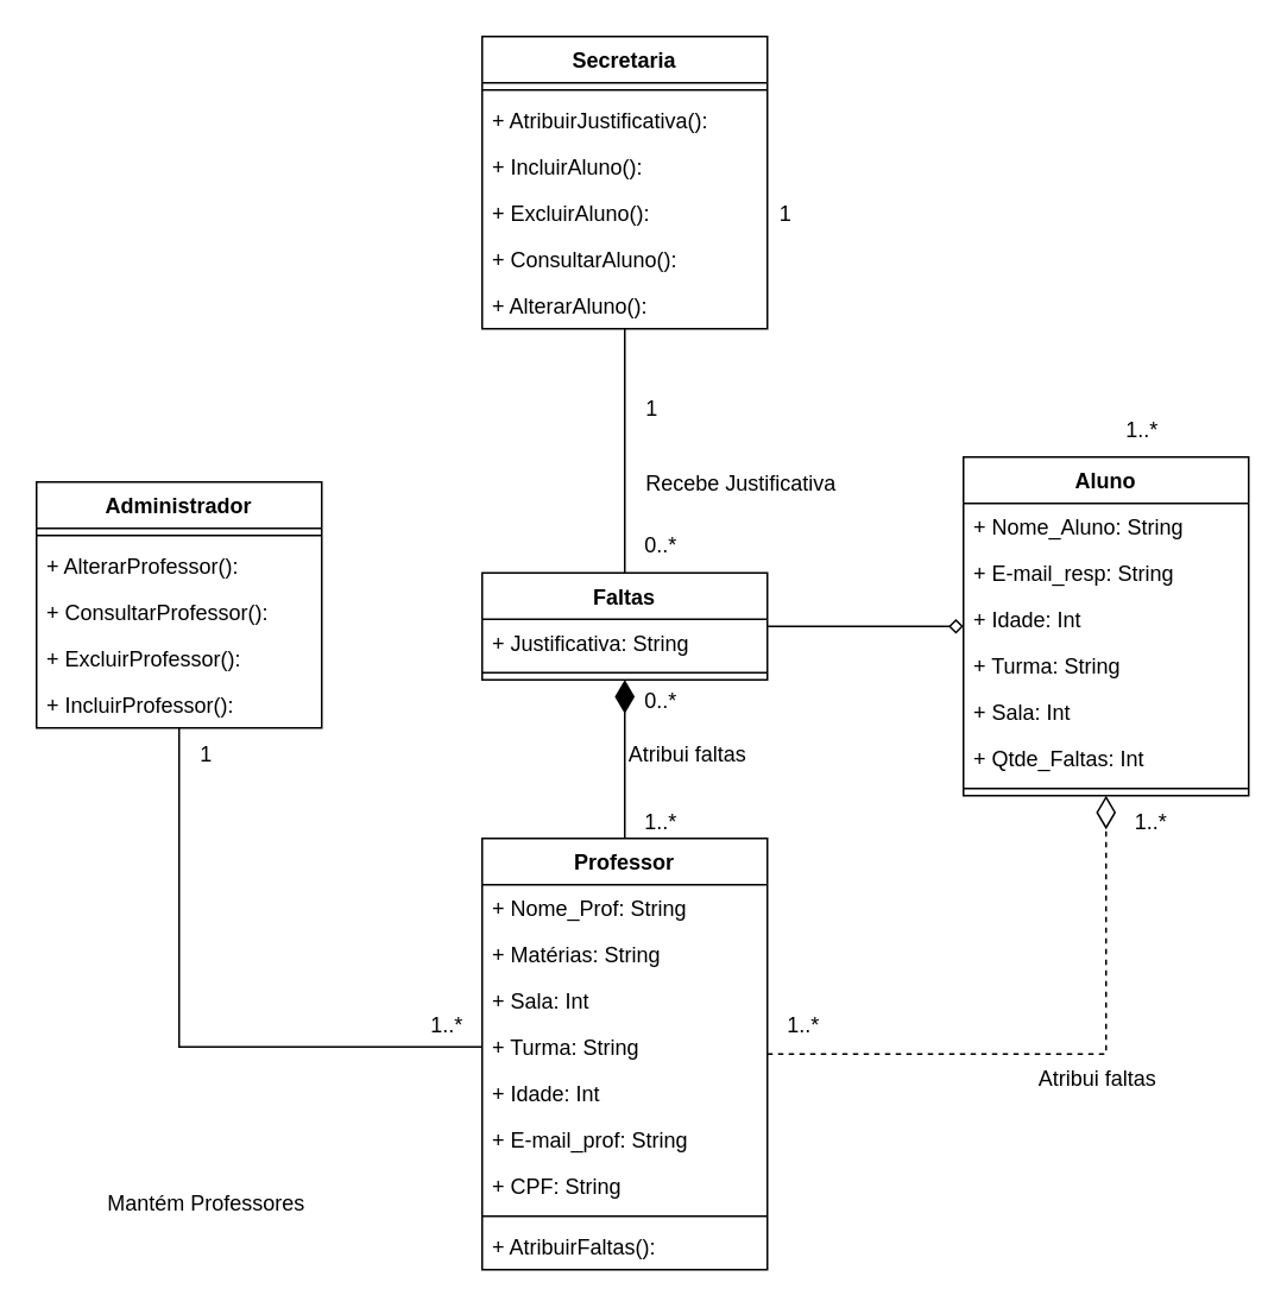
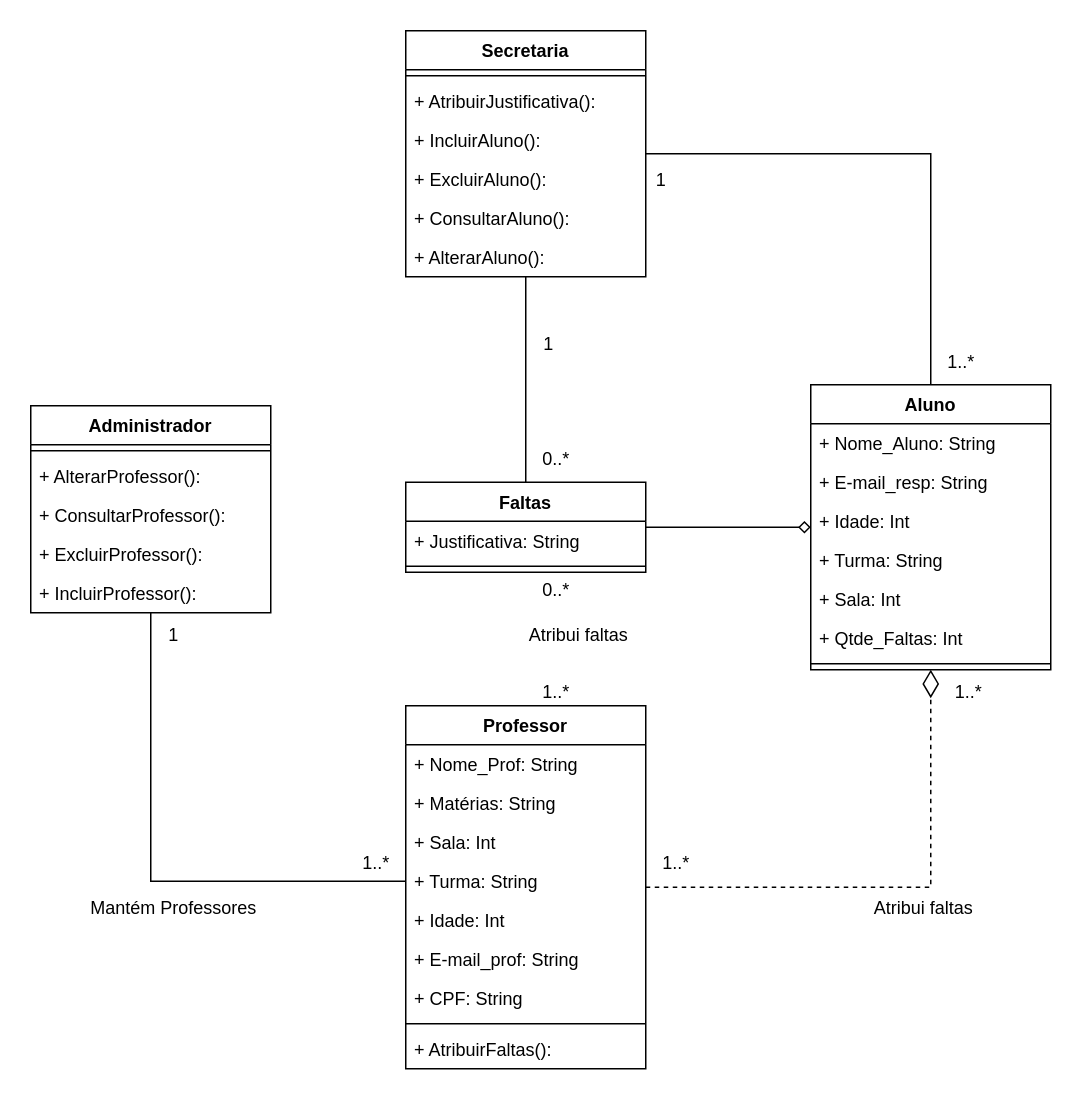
  <mxCell id="0" />
  <mxCell id="1" parent="0" />
  <mxCell id="2" style="edgeStyle=orthogonalEdgeStyle;rounded=0;orthogonalLoop=1;jettySize=auto;html=1;entryX=0.5;entryY=1;entryDx=0;entryDy=0;endArrow=diamondThin;endFill=0;endSize=16;dashed=1;" parent="1" source="4" target="14" edge="1"><mxGeometry relative="1" as="geometry" /></mxCell>
- <mxCell id="3" style="edgeStyle=orthogonalEdgeStyle;rounded=0;orthogonalLoop=1;jettySize=auto;html=1;endArrow=diamondThin;endFill=1;endSize=16;" parent="1" source="4" target="39" edge="1"><mxGeometry relative="1" as="geometry" /></mxCell>
  <mxCell id="4" value="Professor" style="swimlane;fontStyle=1;align=center;verticalAlign=top;childLayout=stackLayout;horizontal=1;startSize=26;horizontalStack=0;resizeParent=1;resizeParentMax=0;resizeLast=0;collapsible=1;marginBottom=0;" parent="1" vertex="1"><mxGeometry x="270" y="470" width="160" height="242" as="geometry" /></mxCell>
  <mxCell id="5" value="+ Nome_Prof: String" style="text;strokeColor=none;fillColor=none;align=left;verticalAlign=top;spacingLeft=4;spacingRight=4;overflow=hidden;rotatable=0;points=[[0,0.5],[1,0.5]];portConstraint=eastwest;" parent="4" vertex="1"><mxGeometry y="26" width="160" height="26" as="geometry" /></mxCell>
  <mxCell id="6" value="+ Matérias: String" style="text;strokeColor=none;fillColor=none;align=left;verticalAlign=top;spacingLeft=4;spacingRight=4;overflow=hidden;rotatable=0;points=[[0,0.5],[1,0.5]];portConstraint=eastwest;" parent="4" vertex="1"><mxGeometry y="52" width="160" height="26" as="geometry" /></mxCell>
  <mxCell id="7" value="+ Sala: Int" style="text;strokeColor=none;fillColor=none;align=left;verticalAlign=top;spacingLeft=4;spacingRight=4;overflow=hidden;rotatable=0;points=[[0,0.5],[1,0.5]];portConstraint=eastwest;" parent="4" vertex="1"><mxGeometry y="78" width="160" height="26" as="geometry" /></mxCell>
  <mxCell id="8" value="+ Turma: String" style="text;strokeColor=none;fillColor=none;align=left;verticalAlign=top;spacingLeft=4;spacingRight=4;overflow=hidden;rotatable=0;points=[[0,0.5],[1,0.5]];portConstraint=eastwest;" parent="4" vertex="1"><mxGeometry y="104" width="160" height="26" as="geometry" /></mxCell>
  <mxCell id="9" value="+ Idade: Int" style="text;strokeColor=none;fillColor=none;align=left;verticalAlign=top;spacingLeft=4;spacingRight=4;overflow=hidden;rotatable=0;points=[[0,0.5],[1,0.5]];portConstraint=eastwest;" parent="4" vertex="1"><mxGeometry y="130" width="160" height="26" as="geometry" /></mxCell>
  <mxCell id="10" value="+ E-mail_prof: String" style="text;strokeColor=none;fillColor=none;align=left;verticalAlign=top;spacingLeft=4;spacingRight=4;overflow=hidden;rotatable=0;points=[[0,0.5],[1,0.5]];portConstraint=eastwest;" parent="4" vertex="1"><mxGeometry y="156" width="160" height="26" as="geometry" /></mxCell>
  <mxCell id="11" value="+ CPF: String" style="text;strokeColor=none;fillColor=none;align=left;verticalAlign=top;spacingLeft=4;spacingRight=4;overflow=hidden;rotatable=0;points=[[0,0.5],[1,0.5]];portConstraint=eastwest;" parent="4" vertex="1"><mxGeometry y="182" width="160" height="26" as="geometry" /></mxCell>
  <mxCell id="12" value="" style="line;strokeWidth=1;fillColor=none;align=left;verticalAlign=middle;spacingTop=-1;spacingLeft=3;spacingRight=3;rotatable=0;labelPosition=right;points=[];portConstraint=eastwest;strokeColor=inherit;" parent="4" vertex="1"><mxGeometry y="208" width="160" height="8" as="geometry" /></mxCell>
  <mxCell id="13" value="+ AtribuirFaltas(): " style="text;strokeColor=none;fillColor=none;align=left;verticalAlign=top;spacingLeft=4;spacingRight=4;overflow=hidden;rotatable=0;points=[[0,0.5],[1,0.5]];portConstraint=eastwest;" parent="4" vertex="1"><mxGeometry y="216" width="160" height="26" as="geometry" /></mxCell>
  <mxCell id="14" value="Aluno" style="swimlane;fontStyle=1;align=center;verticalAlign=top;childLayout=stackLayout;horizontal=1;startSize=26;horizontalStack=0;resizeParent=1;resizeParentMax=0;resizeLast=0;collapsible=1;marginBottom=0;" parent="1" vertex="1"><mxGeometry x="540" y="256" width="160" height="190" as="geometry" /></mxCell>
  <mxCell id="15" value="+ Nome_Aluno: String" style="text;strokeColor=none;fillColor=none;align=left;verticalAlign=top;spacingLeft=4;spacingRight=4;overflow=hidden;rotatable=0;points=[[0,0.5],[1,0.5]];portConstraint=eastwest;" parent="14" vertex="1"><mxGeometry y="26" width="160" height="26" as="geometry" /></mxCell>
  <mxCell id="16" value="+ E-mail_resp: String" style="text;strokeColor=none;fillColor=none;align=left;verticalAlign=top;spacingLeft=4;spacingRight=4;overflow=hidden;rotatable=0;points=[[0,0.5],[1,0.5]];portConstraint=eastwest;" parent="14" vertex="1"><mxGeometry y="52" width="160" height="26" as="geometry" /></mxCell>
  <mxCell id="17" value="+ Idade: Int" style="text;strokeColor=none;fillColor=none;align=left;verticalAlign=top;spacingLeft=4;spacingRight=4;overflow=hidden;rotatable=0;points=[[0,0.5],[1,0.5]];portConstraint=eastwest;" parent="14" vertex="1"><mxGeometry y="78" width="160" height="26" as="geometry" /></mxCell>
  <mxCell id="18" value="+ Turma: String" style="text;strokeColor=none;fillColor=none;align=left;verticalAlign=top;spacingLeft=4;spacingRight=4;overflow=hidden;rotatable=0;points=[[0,0.5],[1,0.5]];portConstraint=eastwest;" parent="14" vertex="1"><mxGeometry y="104" width="160" height="26" as="geometry" /></mxCell>
  <mxCell id="19" value="+ Sala: Int" style="text;strokeColor=none;fillColor=none;align=left;verticalAlign=top;spacingLeft=4;spacingRight=4;overflow=hidden;rotatable=0;points=[[0,0.5],[1,0.5]];portConstraint=eastwest;" parent="14" vertex="1"><mxGeometry y="130" width="160" height="26" as="geometry" /></mxCell>
  <mxCell id="20" value="+ Qtde_Faltas: Int" style="text;strokeColor=none;fillColor=none;align=left;verticalAlign=top;spacingLeft=4;spacingRight=4;overflow=hidden;rotatable=0;points=[[0,0.5],[1,0.5]];portConstraint=eastwest;" parent="14" vertex="1"><mxGeometry y="156" width="160" height="26" as="geometry" /></mxCell>
  <mxCell id="21" value="" style="line;strokeWidth=1;fillColor=none;align=left;verticalAlign=middle;spacingTop=-1;spacingLeft=3;spacingRight=3;rotatable=0;labelPosition=right;points=[];portConstraint=eastwest;strokeColor=inherit;" parent="14" vertex="1"><mxGeometry y="182" width="160" height="8" as="geometry" /></mxCell>
+ <mxCell id="22" style="edgeStyle=orthogonalEdgeStyle;rounded=0;orthogonalLoop=1;jettySize=auto;html=1;entryX=0.5;entryY=0;entryDx=0;entryDy=0;endArrow=none;endFill=0;" parent="1" source="23" target="14" edge="1"><mxGeometry relative="1" as="geometry" /></mxCell>
  <mxCell id="23" value="Secretaria" style="swimlane;fontStyle=1;align=center;verticalAlign=top;childLayout=stackLayout;horizontal=1;startSize=26;horizontalStack=0;resizeParent=1;resizeParentMax=0;resizeLast=0;collapsible=1;marginBottom=0;" parent="1" vertex="1"><mxGeometry x="270" y="20" width="160" height="164" as="geometry" /></mxCell>
  <mxCell id="24" value="" style="line;strokeWidth=1;fillColor=none;align=left;verticalAlign=middle;spacingTop=-1;spacingLeft=3;spacingRight=3;rotatable=0;labelPosition=right;points=[];portConstraint=eastwest;strokeColor=inherit;" parent="23" vertex="1"><mxGeometry y="26" width="160" height="8" as="geometry" /></mxCell>
  <mxCell id="25" value="+ AtribuirJustificativa(): " style="text;strokeColor=none;fillColor=none;align=left;verticalAlign=top;spacingLeft=4;spacingRight=4;overflow=hidden;rotatable=0;points=[[0,0.5],[1,0.5]];portConstraint=eastwest;" parent="23" vertex="1"><mxGeometry y="34" width="160" height="26" as="geometry" /></mxCell>
  <mxCell id="26" value="+ IncluirAluno(): " style="text;strokeColor=none;fillColor=none;align=left;verticalAlign=top;spacingLeft=4;spacingRight=4;overflow=hidden;rotatable=0;points=[[0,0.5],[1,0.5]];portConstraint=eastwest;" parent="23" vertex="1"><mxGeometry y="60" width="160" height="26" as="geometry" /></mxCell>
  <mxCell id="27" value="+ ExcluirAluno(): " style="text;strokeColor=none;fillColor=none;align=left;verticalAlign=top;spacingLeft=4;spacingRight=4;overflow=hidden;rotatable=0;points=[[0,0.5],[1,0.5]];portConstraint=eastwest;" parent="23" vertex="1"><mxGeometry y="86" width="160" height="26" as="geometry" /></mxCell>
  <mxCell id="28" value="+ ConsultarAluno(): " style="text;strokeColor=none;fillColor=none;align=left;verticalAlign=top;spacingLeft=4;spacingRight=4;overflow=hidden;rotatable=0;points=[[0,0.5],[1,0.5]];portConstraint=eastwest;" parent="23" vertex="1"><mxGeometry y="112" width="160" height="26" as="geometry" /></mxCell>
  <mxCell id="29" value="+ AlterarAluno(): " style="text;strokeColor=none;fillColor=none;align=left;verticalAlign=top;spacingLeft=4;spacingRight=4;overflow=hidden;rotatable=0;points=[[0,0.5],[1,0.5]];portConstraint=eastwest;" parent="23" vertex="1"><mxGeometry y="138" width="160" height="26" as="geometry" /></mxCell>
  <mxCell id="30" style="edgeStyle=orthogonalEdgeStyle;rounded=0;orthogonalLoop=1;jettySize=auto;html=1;entryX=0;entryY=0.5;entryDx=0;entryDy=0;endArrow=none;endFill=0;" parent="1" source="31" target="8" edge="1"><mxGeometry relative="1" as="geometry" /></mxCell>
  <mxCell id="31" value="Administrador" style="swimlane;fontStyle=1;align=center;verticalAlign=top;childLayout=stackLayout;horizontal=1;startSize=26;horizontalStack=0;resizeParent=1;resizeParentMax=0;resizeLast=0;collapsible=1;marginBottom=0;" parent="1" vertex="1"><mxGeometry x="20" y="270" width="160" height="138" as="geometry" /></mxCell>
  <mxCell id="32" value="" style="line;strokeWidth=1;fillColor=none;align=left;verticalAlign=middle;spacingTop=-1;spacingLeft=3;spacingRight=3;rotatable=0;labelPosition=right;points=[];portConstraint=eastwest;strokeColor=inherit;" parent="31" vertex="1"><mxGeometry y="26" width="160" height="8" as="geometry" /></mxCell>
  <mxCell id="33" value="+ AlterarProfessor(): " style="text;strokeColor=none;fillColor=none;align=left;verticalAlign=top;spacingLeft=4;spacingRight=4;overflow=hidden;rotatable=0;points=[[0,0.5],[1,0.5]];portConstraint=eastwest;" parent="31" vertex="1"><mxGeometry y="34" width="160" height="26" as="geometry" /></mxCell>
  <mxCell id="34" value="+ ConsultarProfessor(): " style="text;strokeColor=none;fillColor=none;align=left;verticalAlign=top;spacingLeft=4;spacingRight=4;overflow=hidden;rotatable=0;points=[[0,0.5],[1,0.5]];portConstraint=eastwest;" parent="31" vertex="1"><mxGeometry y="60" width="160" height="26" as="geometry" /></mxCell>
  <mxCell id="35" value="+ ExcluirProfessor(): " style="text;strokeColor=none;fillColor=none;align=left;verticalAlign=top;spacingLeft=4;spacingRight=4;overflow=hidden;rotatable=0;points=[[0,0.5],[1,0.5]];portConstraint=eastwest;" parent="31" vertex="1"><mxGeometry y="86" width="160" height="26" as="geometry" /></mxCell>
  <mxCell id="36" value="+ IncluirProfessor(): " style="text;strokeColor=none;fillColor=none;align=left;verticalAlign=top;spacingLeft=4;spacingRight=4;overflow=hidden;rotatable=0;points=[[0,0.5],[1,0.5]];portConstraint=eastwest;" parent="31" vertex="1"><mxGeometry y="112" width="160" height="26" as="geometry" /></mxCell>
  <mxCell id="37" style="edgeStyle=orthogonalEdgeStyle;rounded=0;orthogonalLoop=1;jettySize=auto;html=1;endArrow=none;endFill=0;" parent="1" source="39" target="23" edge="1"><mxGeometry relative="1" as="geometry" /></mxCell>
  <mxCell id="38" style="edgeStyle=orthogonalEdgeStyle;rounded=0;orthogonalLoop=1;jettySize=auto;html=1;endArrow=diamond;endFill=0;" parent="1" source="39" target="14" edge="1"><mxGeometry relative="1" as="geometry" /></mxCell>
  <mxCell id="39" value="Faltas" style="swimlane;fontStyle=1;align=center;verticalAlign=top;childLayout=stackLayout;horizontal=1;startSize=26;horizontalStack=0;resizeParent=1;resizeParentMax=0;resizeLast=0;collapsible=1;marginBottom=0;" parent="1" vertex="1"><mxGeometry x="270" y="321" width="160" height="60" as="geometry" /></mxCell>
  <mxCell id="40" value="+ Justificativa: String" style="text;strokeColor=none;fillColor=none;align=left;verticalAlign=top;spacingLeft=4;spacingRight=4;overflow=hidden;rotatable=0;points=[[0,0.5],[1,0.5]];portConstraint=eastwest;" parent="39" vertex="1"><mxGeometry y="26" width="160" height="26" as="geometry" /></mxCell>
  <mxCell id="41" value="" style="line;strokeWidth=1;fillColor=none;align=left;verticalAlign=middle;spacingTop=-1;spacingLeft=3;spacingRight=3;rotatable=0;labelPosition=right;points=[];portConstraint=eastwest;strokeColor=inherit;" parent="39" vertex="1"><mxGeometry y="52" width="160" height="8" as="geometry" /></mxCell>
- <mxCell id="42" value="Recebe Justificativa" style="text;html=1;align=center;verticalAlign=middle;resizable=0;points=[];autosize=1;strokeColor=none;fillColor=none;" parent="1" vertex="1"><mxGeometry x="350" y="256" width="130" height="30" as="geometry" /></mxCell>
- <mxCell id="43" value="Mantém Professores" style="text;html=1;align=center;verticalAlign=middle;resizable=0;points=[];autosize=1;strokeColor=none;fillColor=none;" parent="1" vertex="1"><mxGeometry x="50" y="660" width="130" height="30" as="geometry" /></mxCell>
+ <mxCell id="43" value="Mantém Professores" style="text;html=1;align=center;verticalAlign=middle;resizable=0;points=[];autosize=1;strokeColor=none;fillColor=none;" parent="1" vertex="1"><mxGeometry x="50" y="590" width="130" height="30" as="geometry" /></mxCell>
  <mxCell id="44" value="Atribui faltas" style="text;html=1;align=center;verticalAlign=middle;resizable=0;points=[];autosize=1;strokeColor=none;fillColor=none;" parent="1" vertex="1"><mxGeometry x="570" y="590" width="90" height="30" as="geometry" /></mxCell>
  <mxCell id="45" value="Atribui faltas" style="text;html=1;align=center;verticalAlign=middle;resizable=0;points=[];autosize=1;strokeColor=none;fillColor=none;" parent="1" vertex="1"><mxGeometry x="340" y="408" width="90" height="30" as="geometry" /></mxCell>
  <mxCell id="46" value="1..*" style="text;html=1;align=center;verticalAlign=middle;resizable=0;points=[];autosize=1;strokeColor=none;fillColor=none;" parent="1" vertex="1"><mxGeometry x="625" y="446" width="40" height="30" as="geometry" /></mxCell>
  <mxCell id="47" value="1..*" style="text;html=1;align=center;verticalAlign=middle;resizable=0;points=[];autosize=1;strokeColor=none;fillColor=none;" parent="1" vertex="1"><mxGeometry x="620" y="226" width="40" height="30" as="geometry" /></mxCell>
  <mxCell id="48" value="1" style="text;html=1;align=center;verticalAlign=middle;resizable=0;points=[];autosize=1;strokeColor=none;fillColor=none;" parent="1" vertex="1"><mxGeometry x="425" y="105" width="30" height="30" as="geometry" /></mxCell>
  <mxCell id="49" value="1" style="text;html=1;align=center;verticalAlign=middle;resizable=0;points=[];autosize=1;strokeColor=none;fillColor=none;" parent="1" vertex="1"><mxGeometry x="350" y="214" width="30" height="30" as="geometry" /></mxCell>
  <mxCell id="50" value="0..*" style="text;html=1;align=center;verticalAlign=middle;resizable=0;points=[];autosize=1;strokeColor=none;fillColor=none;" parent="1" vertex="1"><mxGeometry x="350" y="291" width="40" height="30" as="geometry" /></mxCell>
  <mxCell id="51" value="0..*" style="text;html=1;align=center;verticalAlign=middle;resizable=0;points=[];autosize=1;strokeColor=none;fillColor=none;" parent="1" vertex="1"><mxGeometry x="350" y="378" width="40" height="30" as="geometry" /></mxCell>
  <mxCell id="52" value="1..*" style="text;html=1;align=center;verticalAlign=middle;resizable=0;points=[];autosize=1;strokeColor=none;fillColor=none;" parent="1" vertex="1"><mxGeometry x="350" y="446" width="40" height="30" as="geometry" /></mxCell>
  <mxCell id="53" value="1" style="text;html=1;align=center;verticalAlign=middle;resizable=0;points=[];autosize=1;strokeColor=none;fillColor=none;" parent="1" vertex="1"><mxGeometry x="100" y="408" width="30" height="30" as="geometry" /></mxCell>
  <mxCell id="54" value="1..*" style="text;html=1;align=center;verticalAlign=middle;resizable=0;points=[];autosize=1;strokeColor=none;fillColor=none;" parent="1" vertex="1"><mxGeometry x="230" y="560" width="40" height="30" as="geometry" /></mxCell>
  <mxCell id="55" value="1..*" style="text;html=1;align=center;verticalAlign=middle;resizable=0;points=[];autosize=1;strokeColor=none;fillColor=none;" parent="1" vertex="1"><mxGeometry x="430" y="560" width="40" height="30" as="geometry" /></mxCell>
